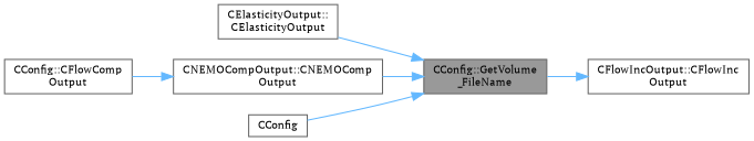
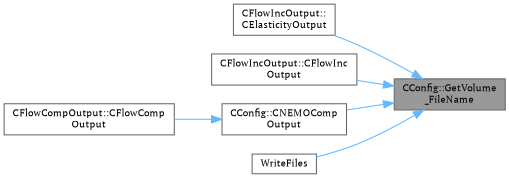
  digraph {
    fontname="PT Serif"
    rankdir=RL
    node [color=grey40 fillcolor=white fontname="PT Serif" fontsize=10 shape=box style=filled]
    edge [color=steelblue1 dir=back fontname="PT Serif" fontsize=10 labelfontname=Helvetica labelfontsize=10 style=solid]
    n1 [color=gray40 fillcolor=grey60 fontcolor=black height=0.2 label="CConfig::GetVolume\l_FileName" width=0.4]
-   n2 [height=0.2 label="CElasticityOutput::\lCElasticityOutput" width=0.4]
+   n2 [height=0.2 label="CFlowIncOutput::\lCElasticityOutput" width=0.4]
    n3 [height=0.2 label="CFlowIncOutput::CFlowInc\lOutput" width=0.4]
-   n4 [height=0.2 label="CNEMOCompOutput::CNEMOComp\lOutput" width=0.4]
-   n5 [height=0.2 label=CConfig width=0.4]
-   n6 [height=0.2 label="CConfig::CFlowComp\lOutput" width=0.4]
+   n4 [height=0.2 label="CConfig::CNEMOComp\lOutput" width=0.4]
+   n5 [height=0.2 label=WriteFiles width=0.4]
+   n6 [height=0.2 label="CFlowCompOutput::CFlowComp\lOutput" width=0.4]
    n1 -> n2
-   n3 -> n1
+   n1 -> n3
    n1 -> n4
    n1 -> n5
    n4 -> n6
  }
